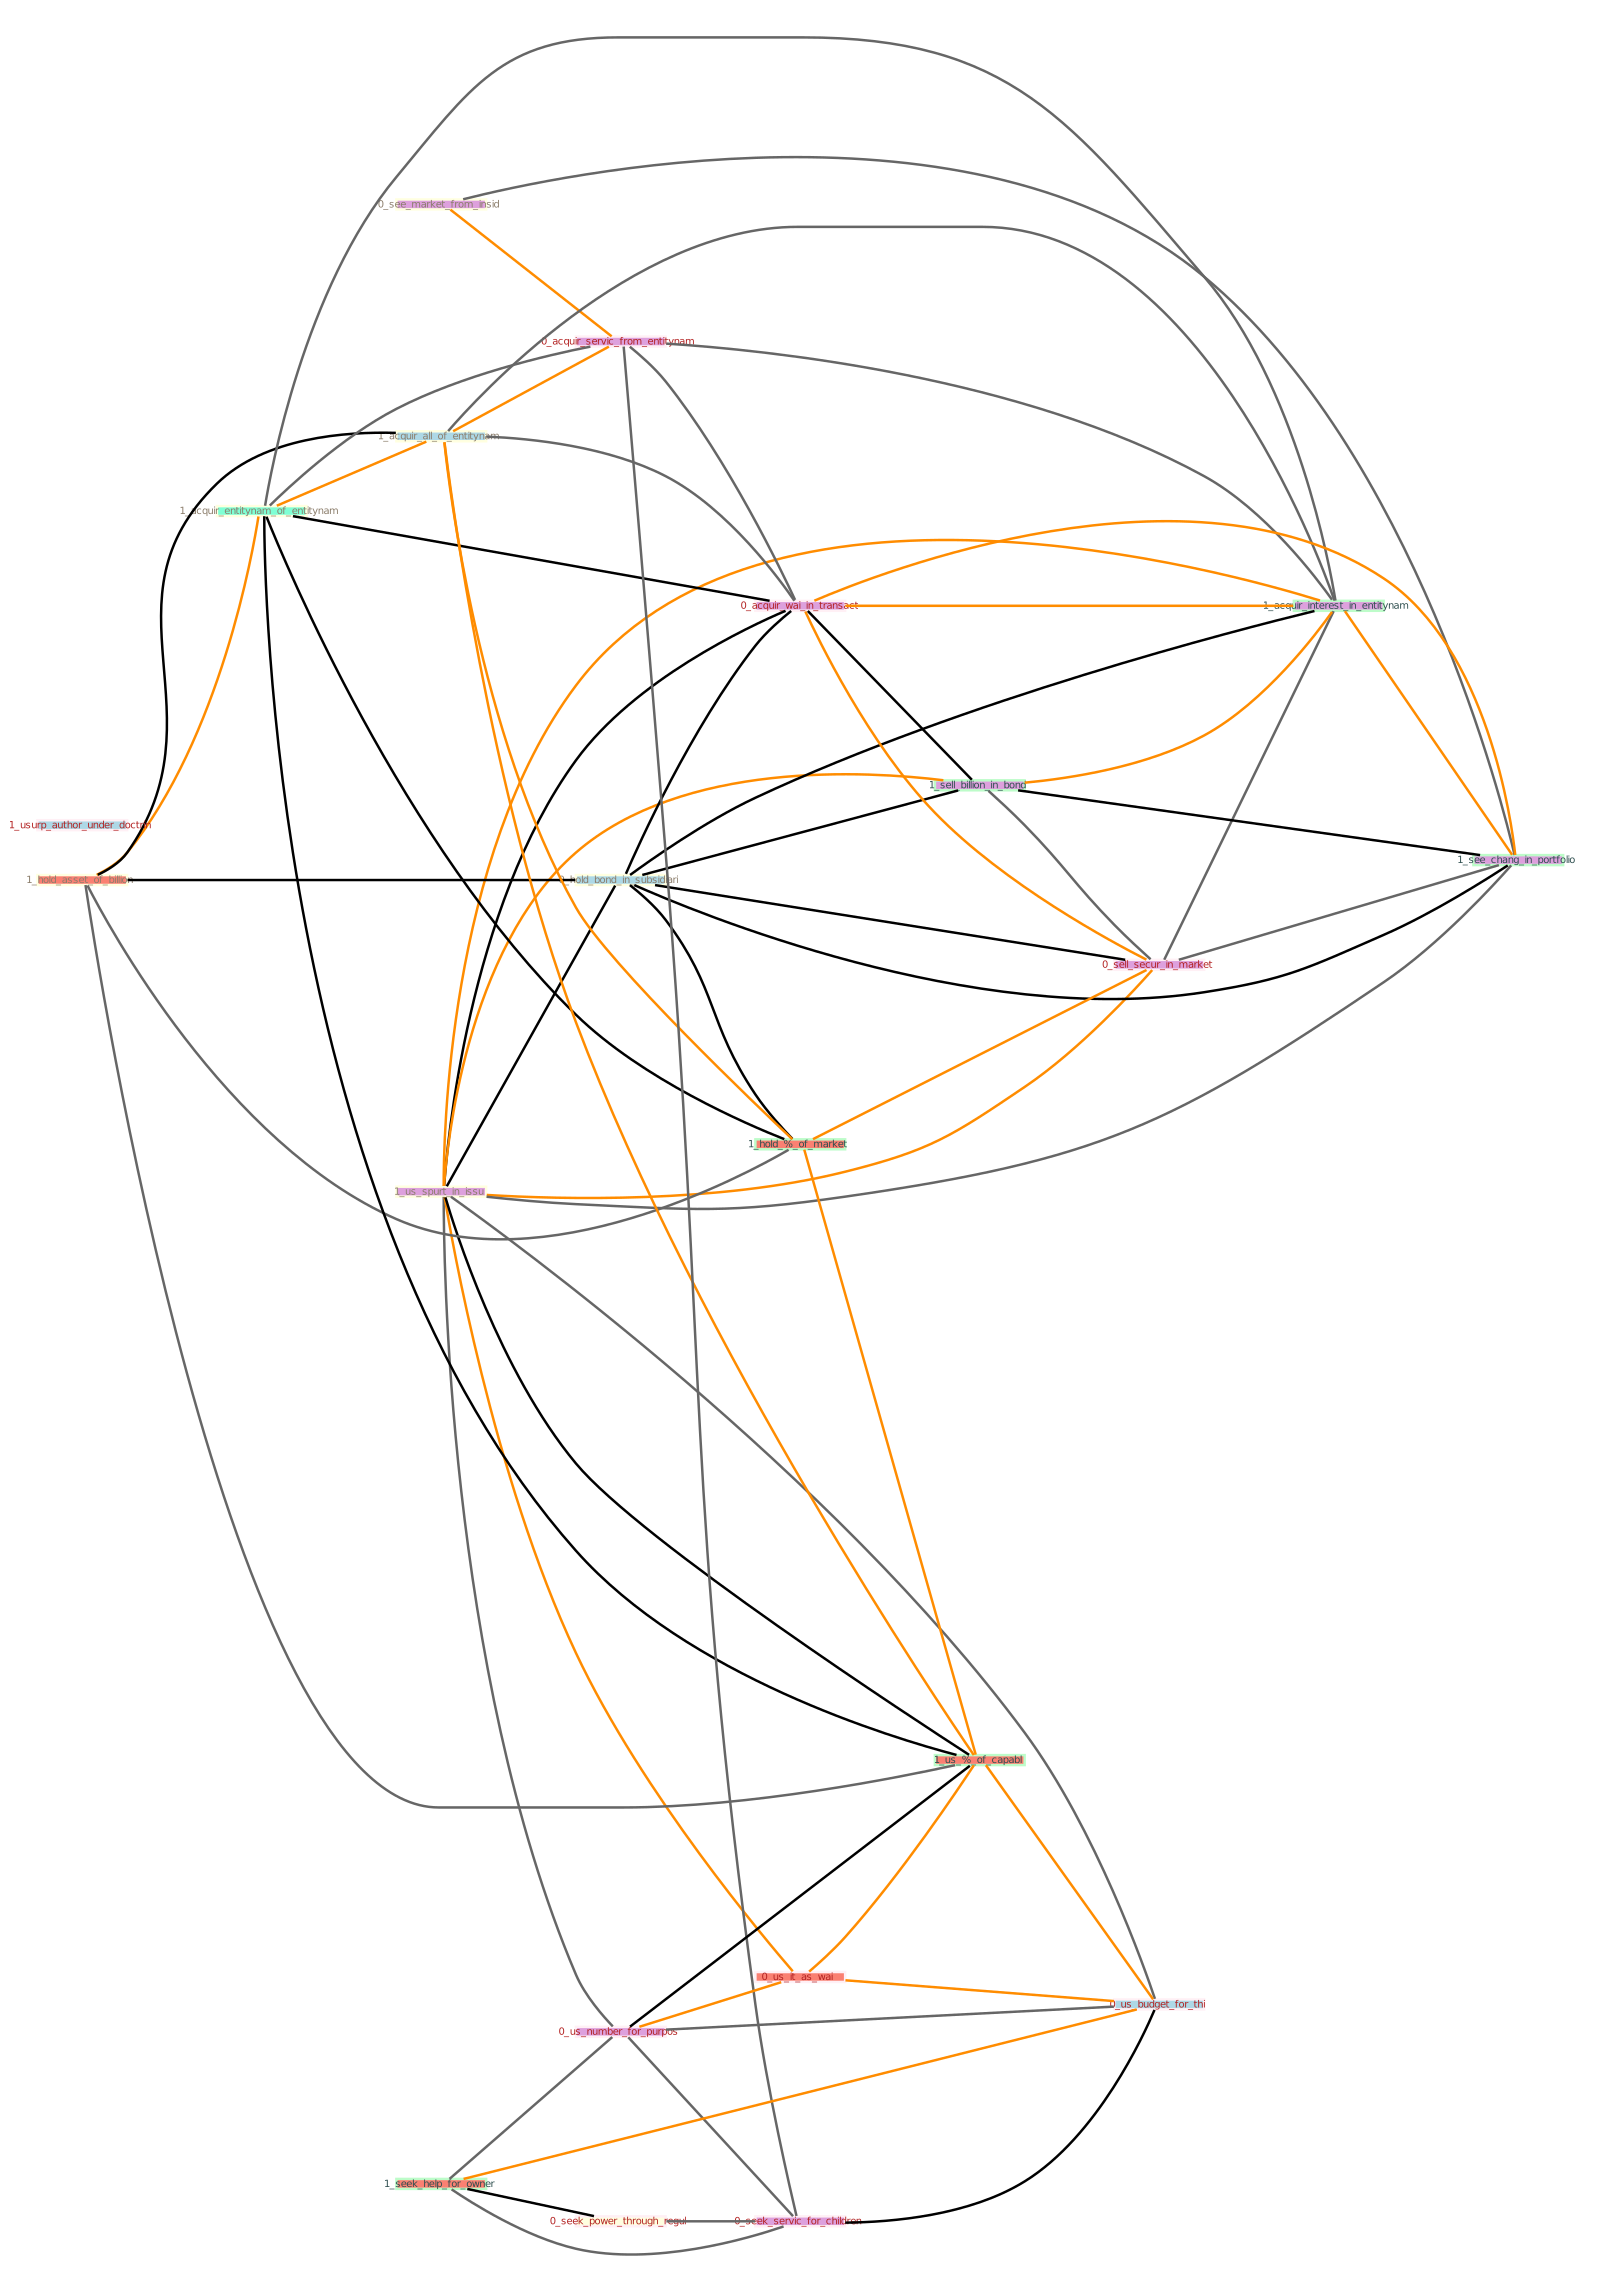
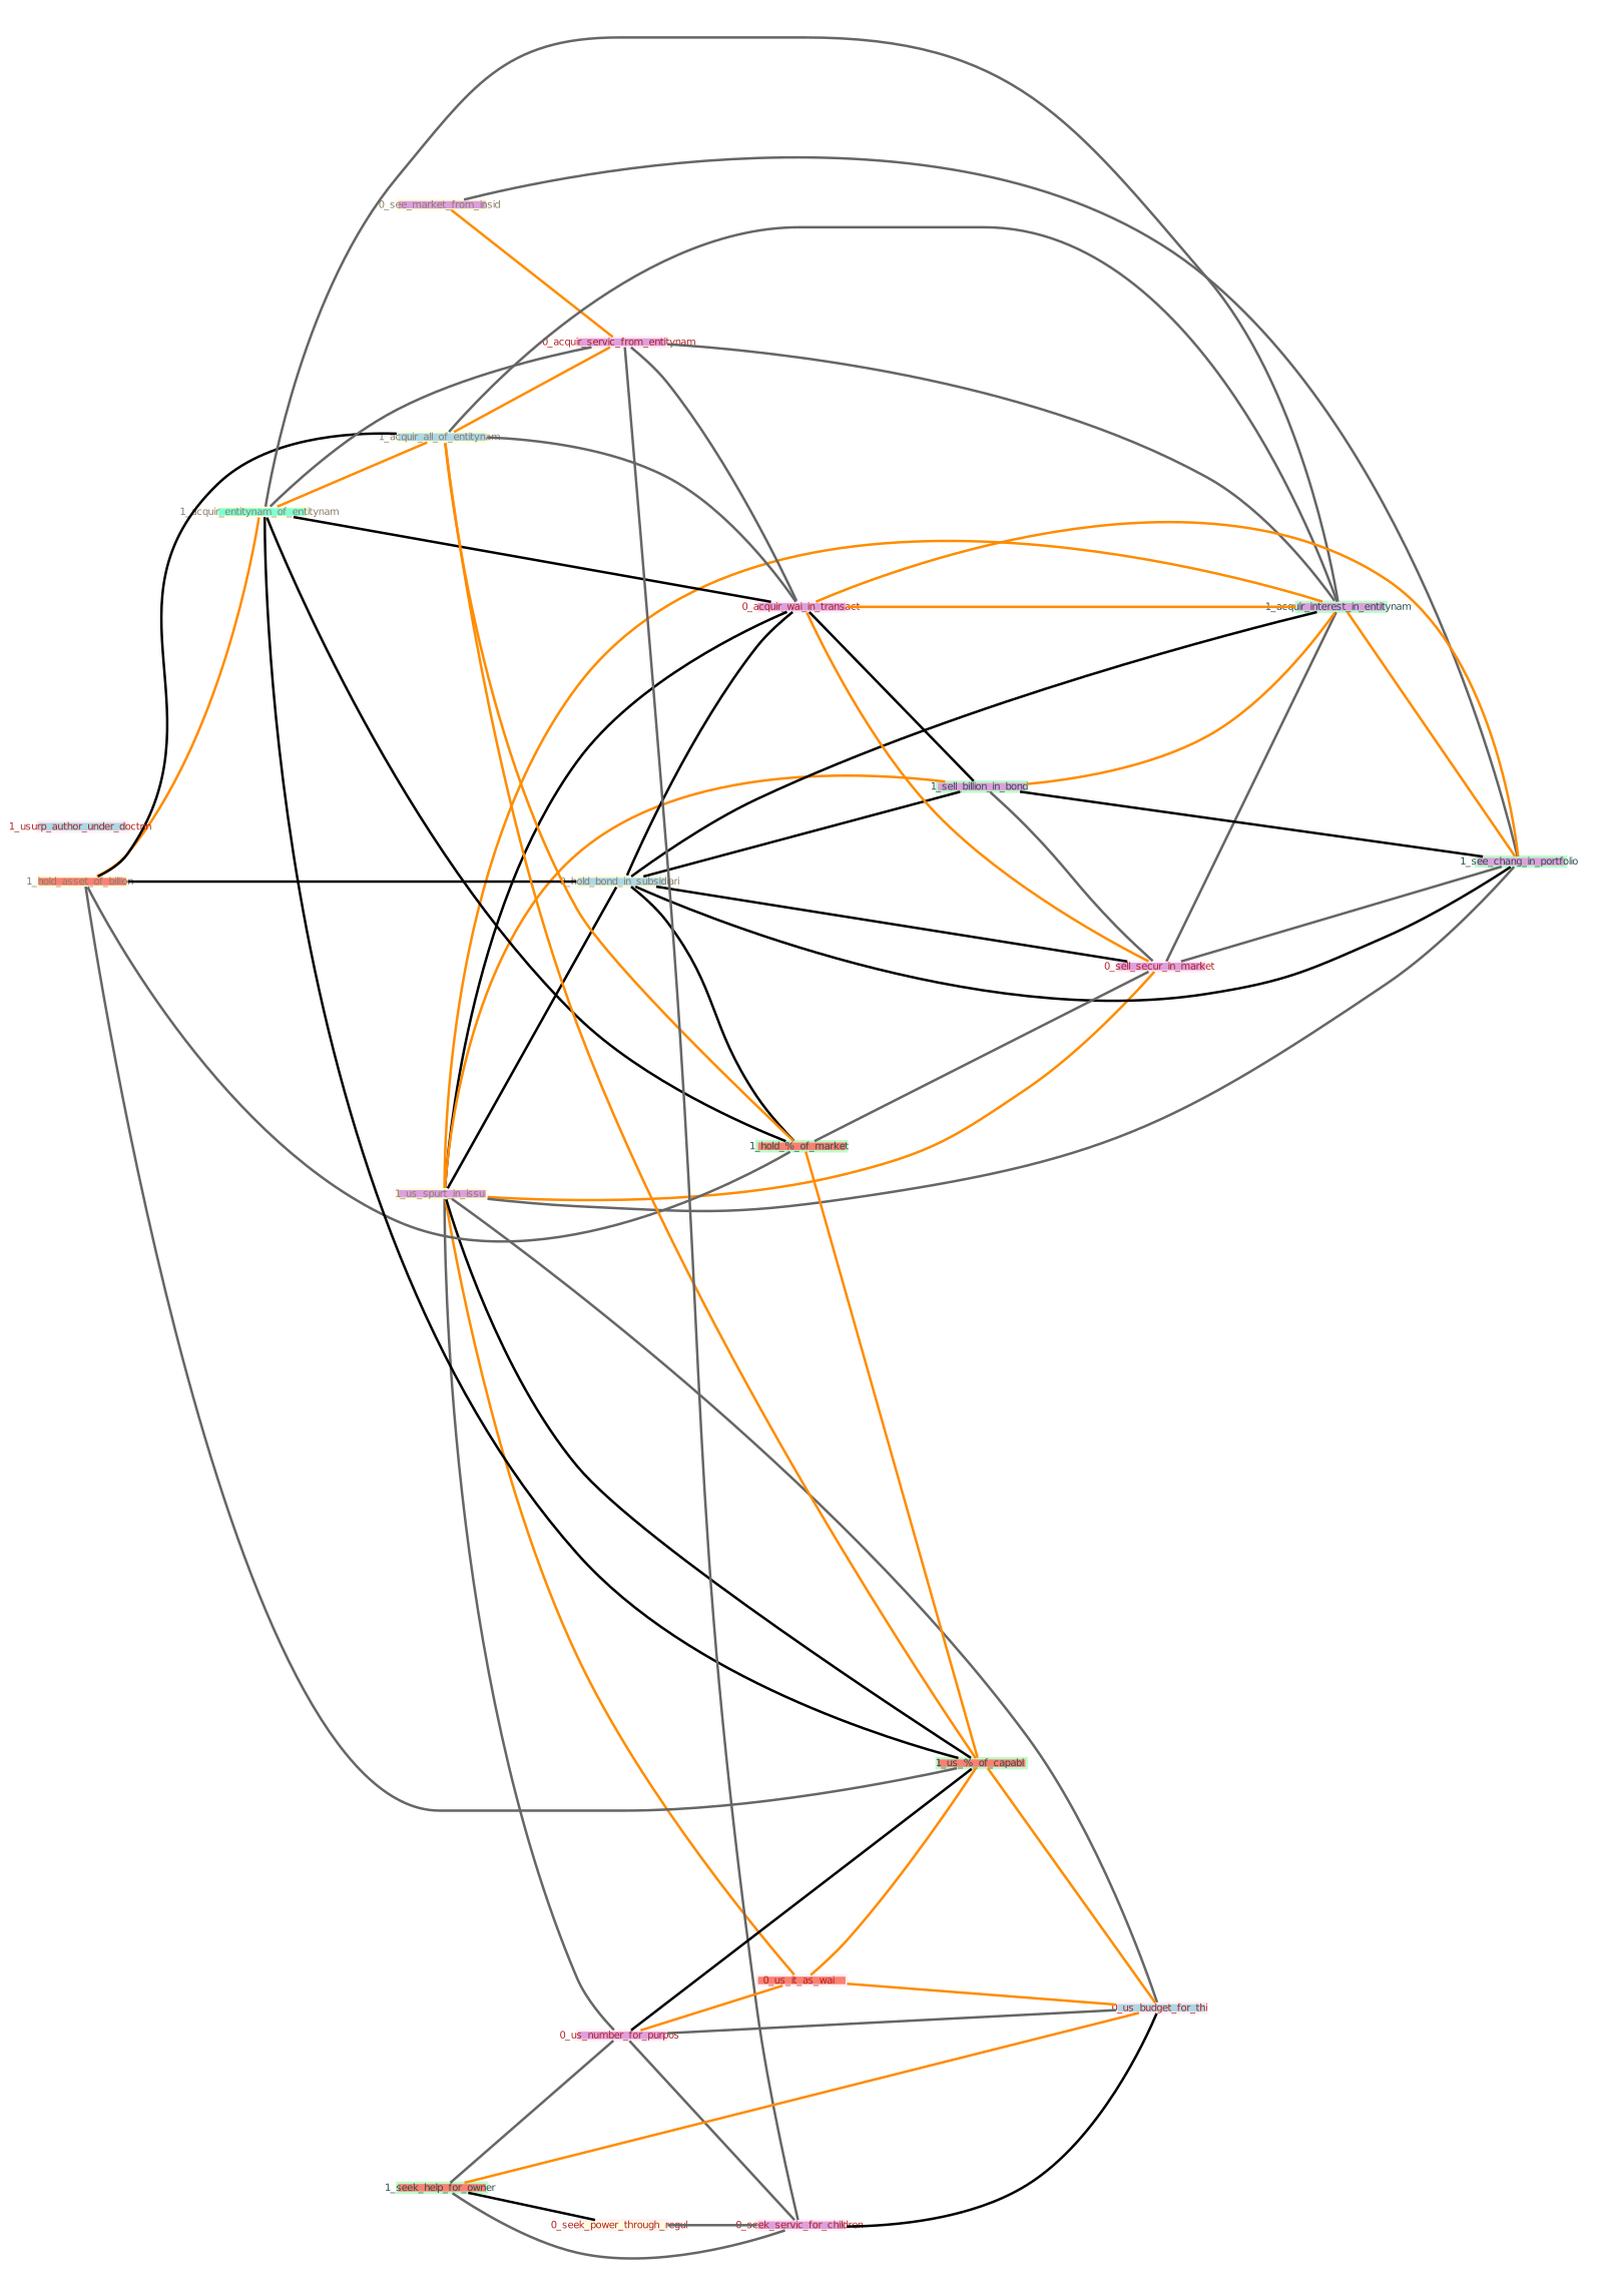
  graph {
    fontname="DejaVu Sans"
    rankdir=LR
    node [color="#fff0f5" fillcolor=plum fixedsize=true fontcolor="#b22222" fontname="DejaVu Sans" fontsize=4 shape=polygon style=filled]
    edge [color=gray40 fontname="DejaVu Sans" w=1]
    "0_see_market_from_insid " [color="#ffffe0" fontcolor="#8b7d6b" height=.06 width=.5]
    "1_us_spurt_in_issu " [color="#ffffe0" fontcolor="#8b7d6b" height=.06 width=.5]
    "1_hold_asset_of_billion " [color="#ffffe0" fillcolor=salmon fontcolor="#8b7d6b" height=.06 width=.5]
    "0_hold_bond_in_subsidiari " [color="#ffffe0" fillcolor=lightblue fontcolor="#8b7d6b" height=.06 width=.5]
    "1_acquir_entitynam_of_entitynam " [color="#ffffe0" fillcolor=aquamarine fontcolor="#8b7d6b" height=.06 width=.5]
    "1_acquir_all_of_entitynam " [color="#ffffe0" fillcolor=lightblue fontcolor="#8b7d6b" height=.06 width=.5]
    "0_acquir_servic_from_entitynam " [height=.06 width=.5]
    "0_seek_power_through_regul " [fillcolor=lightyellow height=.06 width=.5]
    "0_us_number_for_purpos " [height=.06 width=.5]
    n10 [height=.06 label="0_acquir_wai_in_transact" width=.5]
    "0_us_it_as_wai " [fillcolor=salmon height=.06 width=.5]
    "1_usurp_author_under_doctrin " [fillcolor=lightblue height=.06 width=.5]
    "0_sell_secur_in_market " [height=.06 width=.5]
    "0_seek_servic_for_children " [height=.06 width=.5]
    "0_us_budget_for_thi " [fillcolor=lightblue height=.06 width=.5]
    "1_see_chang_in_portfolio " [color="#BDFCC9" fontcolor="#2f4f4f" height=.06 width=.5]
    "1_sell_billion_in_bond " [color="#BDFCC9" fontcolor="#2f4f4f" height=.06 width=.5]
    "1_us_%_of_capabl " [color="#BDFCC9" fillcolor=salmon fontcolor="#2f4f4f" height=.06 width=.5]
    "1_acquir_interest_in_entitynam " [color="#BDFCC9" fontcolor="#2f4f4f" height=.06 width=.5]
    "1_hold_%_of_market " [color="#BDFCC9" fillcolor=salmon fontcolor="#2f4f4f" height=.06 width=.5]
    "1_seek_help_for_owner " [color="#BDFCC9" fillcolor=salmon fontcolor="#2f4f4f" height=.06 width=.5]
    subgraph sub_1 {
      "0_see_market_from_insid "
      "1_us_spurt_in_issu "
      "1_hold_asset_of_billion "
      "0_hold_bond_in_subsidiari "
      "1_acquir_entitynam_of_entitynam "
      "1_acquir_all_of_entitynam "
    }
    subgraph sub_2 {
      "0_acquir_servic_from_entitynam "
      "0_seek_power_through_regul "
      "0_us_number_for_purpos "
      n10
      "0_us_it_as_wai "
      "1_usurp_author_under_doctrin "
      "0_sell_secur_in_market "
      "0_seek_servic_for_children "
      "0_us_budget_for_thi "
    }
    "0_see_market_from_insid " -- "0_acquir_servic_from_entitynam " [color=darkorange]
    "0_see_market_from_insid " -- "1_see_chang_in_portfolio "
    "1_us_spurt_in_issu " -- "0_hold_bond_in_subsidiari " [color=black]
    "1_us_spurt_in_issu " -- "0_us_number_for_purpos "
    "1_us_spurt_in_issu " -- n10 [color=black]
    "1_us_spurt_in_issu " -- "0_us_it_as_wai " [color=darkorange]
    "1_us_spurt_in_issu " -- "0_sell_secur_in_market " [color=darkorange]
    "1_us_spurt_in_issu " -- "0_us_budget_for_thi "
    "1_us_spurt_in_issu " -- "1_see_chang_in_portfolio "
    "1_us_spurt_in_issu " -- "1_sell_billion_in_bond " [color=darkorange]
    "1_us_spurt_in_issu " -- "1_us_%_of_capabl " [color=black]
    "1_us_spurt_in_issu " -- "1_acquir_interest_in_entitynam " [color=darkorange]
    "1_hold_asset_of_billion " -- "0_hold_bond_in_subsidiari " [color=black]
    "1_hold_asset_of_billion " -- "1_acquir_entitynam_of_entitynam " [color=darkorange]
    "1_hold_asset_of_billion " -- "1_acquir_all_of_entitynam " [color=black]
    "1_hold_asset_of_billion " -- "1_us_%_of_capabl "
    "1_hold_asset_of_billion " -- "1_hold_%_of_market " [w=2]
    "0_hold_bond_in_subsidiari " -- n10 [color=black]
    "0_hold_bond_in_subsidiari " -- "0_sell_secur_in_market " [color=black]
    "0_hold_bond_in_subsidiari " -- "1_see_chang_in_portfolio " [color=black]
    "0_hold_bond_in_subsidiari " -- "1_sell_billion_in_bond " [color=black]
    "0_hold_bond_in_subsidiari " -- "1_acquir_interest_in_entitynam " [color=black]
    "0_hold_bond_in_subsidiari " -- "1_hold_%_of_market " [color=black]
    "1_acquir_entitynam_of_entitynam " -- "1_acquir_all_of_entitynam " [color=darkorange w=3]
    "1_acquir_entitynam_of_entitynam " -- "0_acquir_servic_from_entitynam " [w=2]
    "1_acquir_entitynam_of_entitynam " -- n10 [color=black]
    "1_acquir_entitynam_of_entitynam " -- "1_us_%_of_capabl " [color=black]
    "1_acquir_entitynam_of_entitynam " -- "1_acquir_interest_in_entitynam " [w=2]
    "1_acquir_entitynam_of_entitynam " -- "1_hold_%_of_market " [color=black]
    "1_acquir_all_of_entitynam " -- "0_acquir_servic_from_entitynam " [color=darkorange w=2]
    "1_acquir_all_of_entitynam " -- n10
    "1_acquir_all_of_entitynam " -- "1_us_%_of_capabl " [color=darkorange]
    "1_acquir_all_of_entitynam " -- "1_acquir_interest_in_entitynam " [w=2]
    "1_acquir_all_of_entitynam " -- "1_hold_%_of_market " [color=darkorange]
    "0_acquir_servic_from_entitynam " -- n10
    "0_acquir_servic_from_entitynam " -- "0_seek_servic_for_children "
    "0_acquir_servic_from_entitynam " -- "1_acquir_interest_in_entitynam " [w=2]
    "0_seek_power_through_regul " -- "0_seek_servic_for_children "
    "0_us_number_for_purpos " -- "0_us_it_as_wai " [color=darkorange]
    "0_us_number_for_purpos " -- "0_seek_servic_for_children "
    "0_us_number_for_purpos " -- "0_us_budget_for_thi " [w=2]
    "0_us_number_for_purpos " -- "1_us_%_of_capabl " [color=black]
    n10 -- "0_sell_secur_in_market " [color=darkorange]
    n10 -- "1_see_chang_in_portfolio " [color=darkorange]
    n10 -- "1_sell_billion_in_bond " [color=black]
    n10 -- "1_acquir_interest_in_entitynam " [color=darkorange w=2]
    "0_us_it_as_wai " -- "0_us_budget_for_thi " [color=darkorange]
    "0_us_it_as_wai " -- "1_us_%_of_capabl " [color=darkorange]
    "0_sell_secur_in_market " -- "1_see_chang_in_portfolio "
    "0_sell_secur_in_market " -- "1_acquir_interest_in_entitynam "
    "0_seek_servic_for_children " -- "0_us_budget_for_thi " [color=black]
    "1_sell_billion_in_bond " -- "0_sell_secur_in_market " [w=2]
    "1_sell_billion_in_bond " -- "1_see_chang_in_portfolio " [color=black]
    "1_sell_billion_in_bond " -- "1_acquir_interest_in_entitynam " [color=darkorange]
    "1_us_%_of_capabl " -- "0_us_budget_for_thi " [color=darkorange]
    "1_acquir_interest_in_entitynam " -- "1_see_chang_in_portfolio " [color=darkorange]
-   "1_hold_%_of_market " -- "0_sell_secur_in_market " [color=darkorange]
+   "1_hold_%_of_market " -- "0_sell_secur_in_market "
    "1_hold_%_of_market " -- "1_us_%_of_capabl " [color=darkorange w=2]
    "1_seek_help_for_owner " -- "0_seek_power_through_regul " [color=black]
    "1_seek_help_for_owner " -- "0_us_number_for_purpos "
    "1_seek_help_for_owner " -- "0_seek_servic_for_children " [w=2]
    "1_seek_help_for_owner " -- "0_us_budget_for_thi " [color=darkorange]
  }
